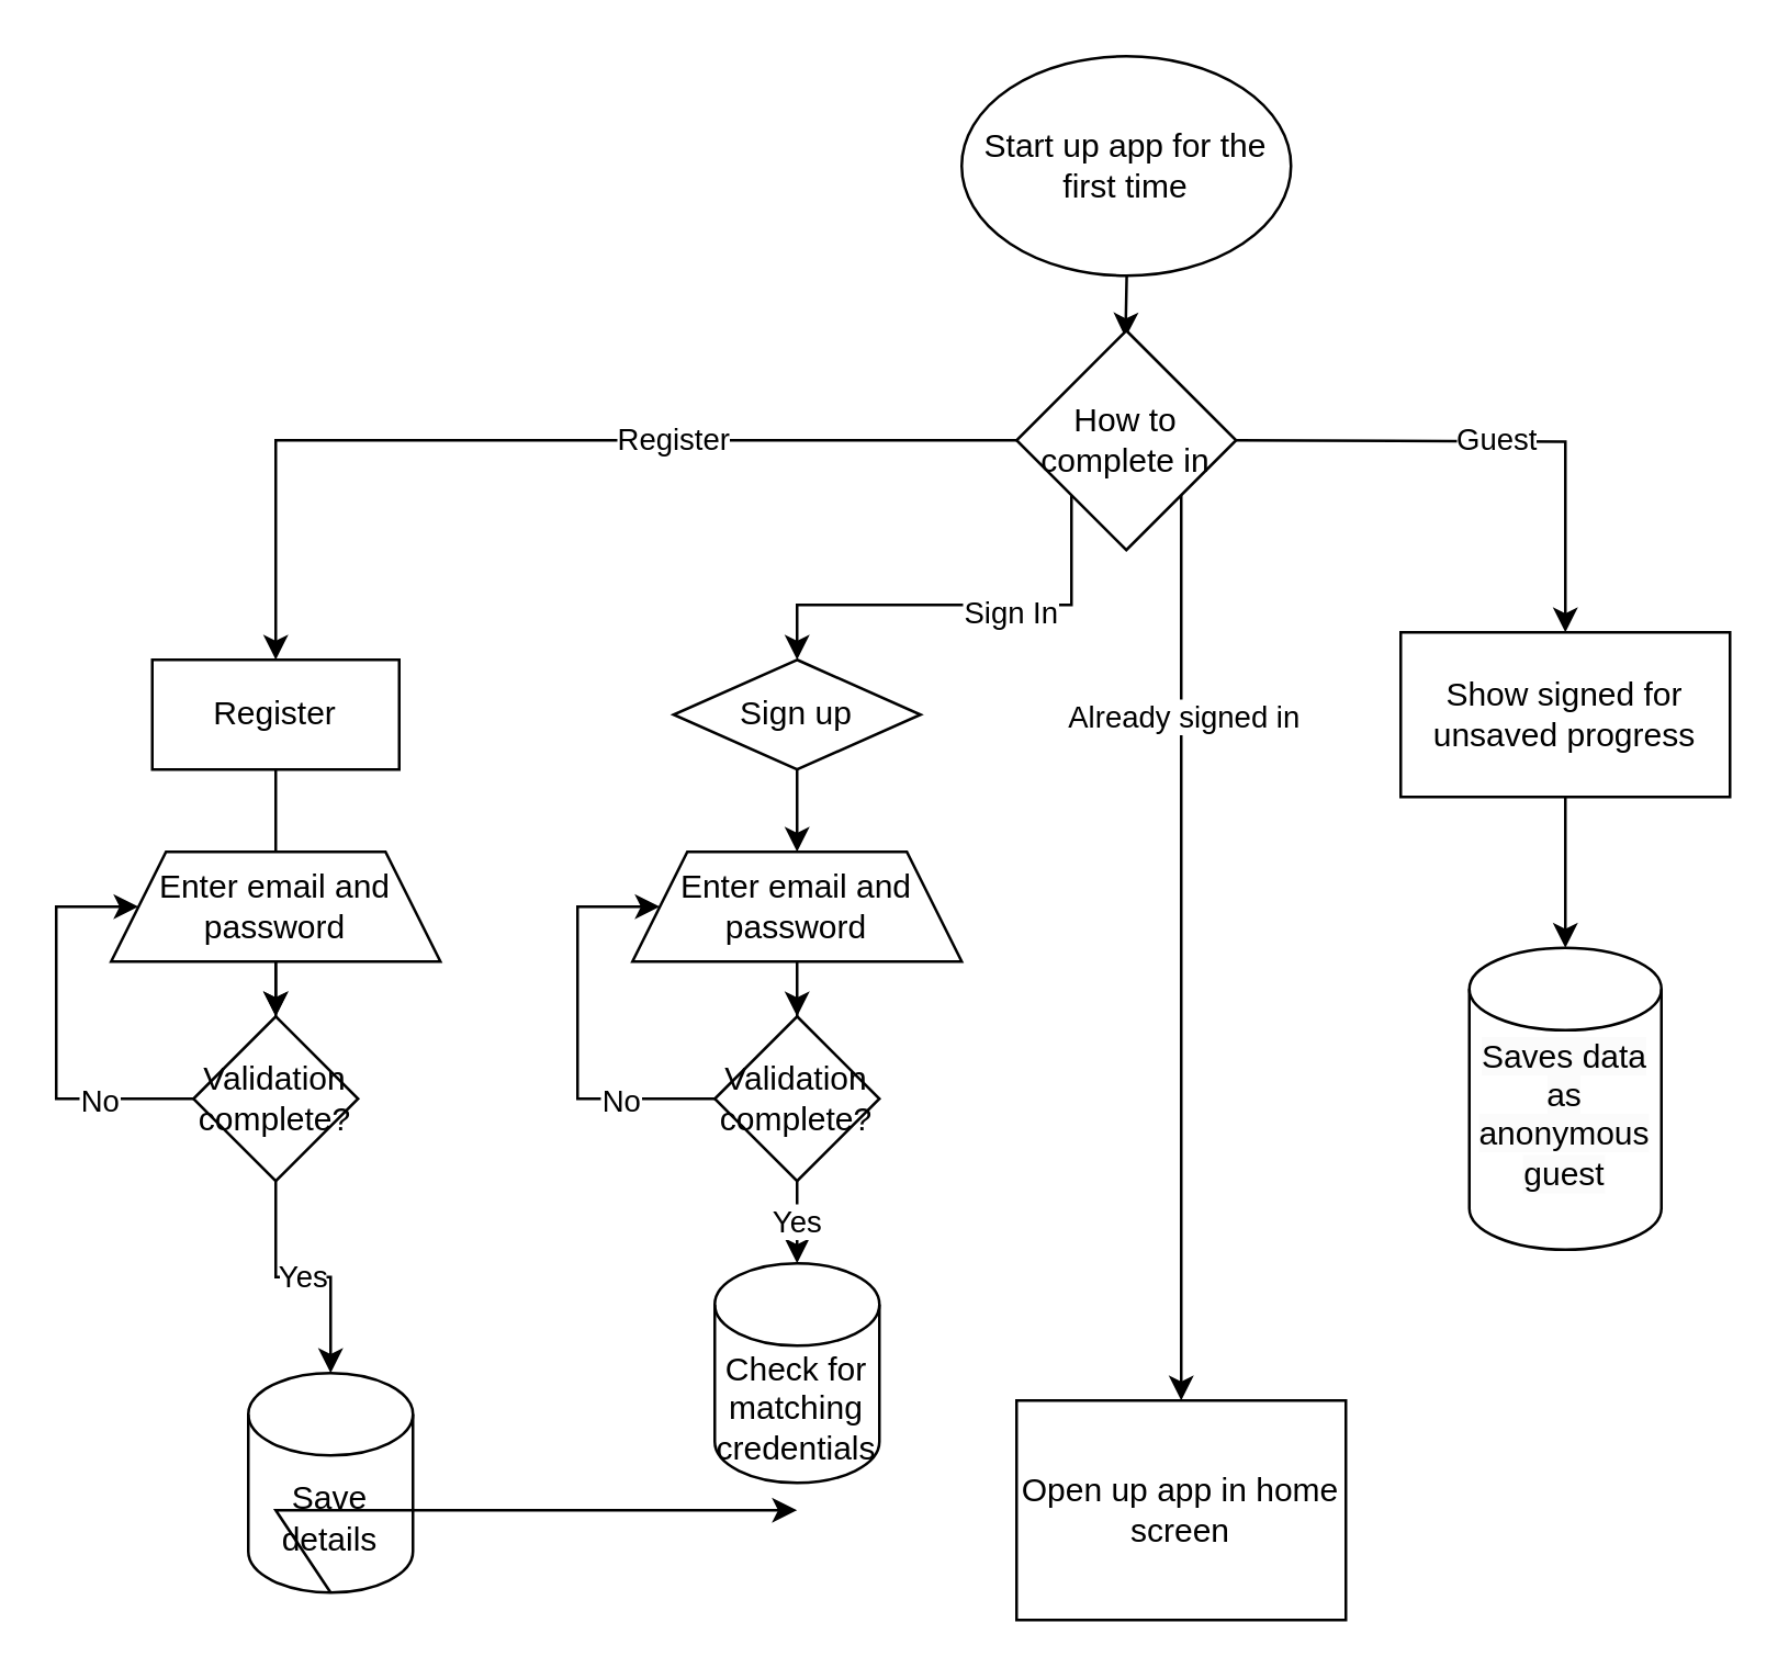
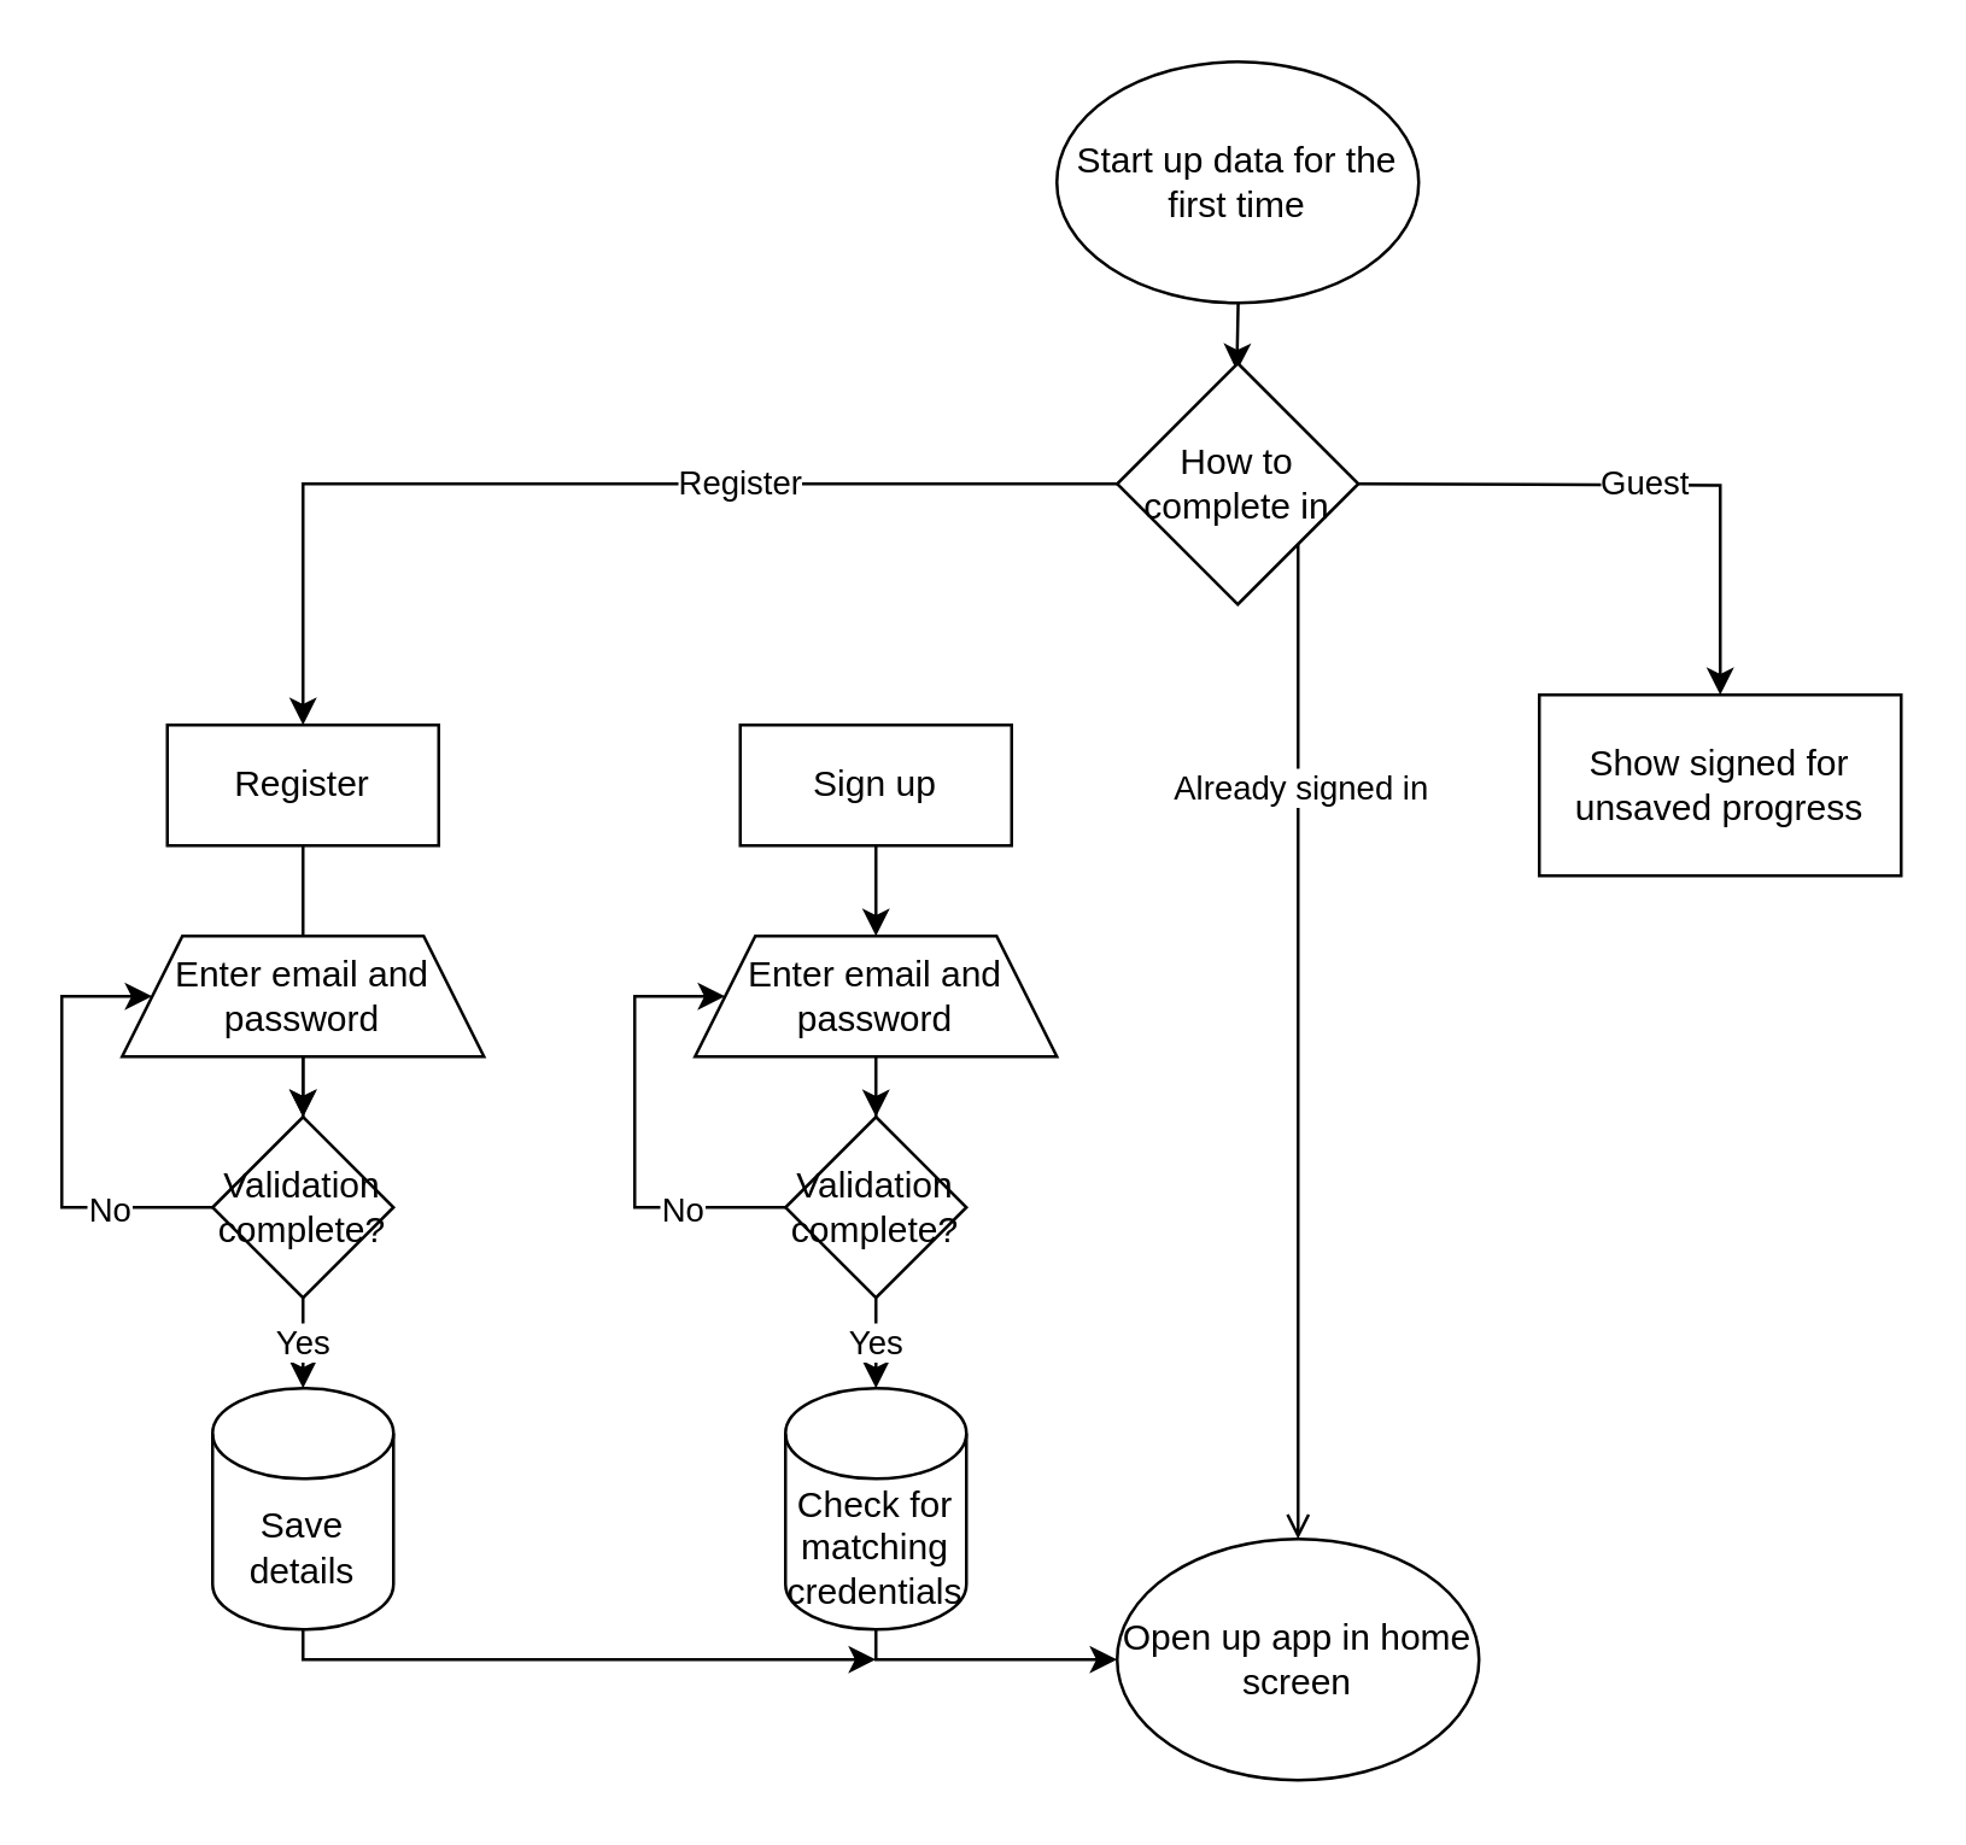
  <mxCell id="0" />
  <mxCell id="1" parent="0" />
  <mxCell id="2" value="" style="edgeStyle=orthogonalEdgeStyle;rounded=0;orthogonalLoop=1;jettySize=auto;html=1;entryX=0.496;entryY=0.157;entryDx=0;entryDy=0;entryPerimeter=0;" parent="1" edge="1"><mxGeometry relative="1" as="geometry"><mxPoint x="409.68" y="122.56" as="targetPoint" /><mxPoint x="410" y="40" as="sourcePoint" /></mxGeometry></mxCell>
- <mxCell id="3" value="Start up app for the first time" style="ellipse;whiteSpace=wrap;html=1;" parent="1" vertex="1"><mxGeometry x="350" y="20" width="120" height="80" as="geometry" /></mxCell>
+ <mxCell id="3" value="Start up data for the first time" style="ellipse;whiteSpace=wrap;html=1;" parent="1" vertex="1"><mxGeometry x="350" y="20" width="120" height="80" as="geometry" /></mxCell>
  <mxCell id="4" value="Guest" style="edgeStyle=orthogonalEdgeStyle;rounded=0;orthogonalLoop=1;jettySize=auto;html=1;" parent="1" target="6" edge="1"><mxGeometry relative="1" as="geometry"><mxPoint x="450" y="160" as="sourcePoint" /></mxGeometry></mxCell>
- <mxCell id="5" value="" style="edgeStyle=orthogonalEdgeStyle;rounded=0;orthogonalLoop=1;jettySize=auto;html=1;entryX=0.5;entryY=0;entryDx=0;entryDy=0;entryPerimeter=0;" parent="1" source="6" target="8" edge="1"><mxGeometry relative="1" as="geometry"><mxPoint x="520" y="340" as="targetPoint" /></mxGeometry></mxCell>
  <mxCell id="6" value="Show signed for unsaved progress" style="whiteSpace=wrap;html=1;" parent="1" vertex="1"><mxGeometry x="510" y="230" width="120" height="60" as="geometry" /></mxCell>
- <mxCell id="7" value="Open up app in home screen" style="whiteSpace=wrap;html=1;rounded=0;" parent="1" vertex="1"><mxGeometry x="370" y="510" width="120" height="80" as="geometry" /></mxCell>
- <mxCell id="8" value="&#10;&lt;span style=&quot;color: rgb(0, 0, 0); font-family: Helvetica; font-size: 12px; font-style: normal; font-variant-ligatures: normal; font-variant-caps: normal; font-weight: 400; letter-spacing: normal; orphans: 2; text-align: center; text-indent: 0px; text-transform: none; widows: 2; word-spacing: 0px; -webkit-text-stroke-width: 0px; background-color: rgb(251, 251, 251); text-decoration-thickness: initial; text-decoration-style: initial; text-decoration-color: initial; float: none; display: inline !important;&quot;&gt;Saves data as anonymous guest&lt;/span&gt;&#10;&#10;" style="shape=cylinder3;whiteSpace=wrap;html=1;boundedLbl=1;backgroundOutline=1;size=15;" vertex="1" parent="1"><mxGeometry x="535" y="345" width="70" height="110" as="geometry" /></mxCell>
+ <mxCell id="7" value="Open up app in home screen" style="ellipse;whiteSpace=wrap;html=1;" parent="1" vertex="1"><mxGeometry x="370" y="510" width="120" height="80" as="geometry" /></mxCell>
  <mxCell id="9" value="Enter email and password" style="shape=trapezoid;perimeter=trapezoidPerimeter;whiteSpace=wrap;html=1;fixedSize=1;" vertex="1" parent="1"><mxGeometry x="230" y="310" width="120" height="40" as="geometry" /></mxCell>
+ <mxCell id="10" value="" style="endArrow=classic;html=1;rounded=0;exitX=0.5;exitY=1;exitDx=0;exitDy=0;entryX=0;entryY=0.5;entryDx=0;entryDy=0;exitPerimeter=0;" edge="1" parent="1" source="23" target="7"><mxGeometry width="50" height="50" relative="1" as="geometry"><mxPoint x="290" y="490" as="sourcePoint" /><mxPoint x="490" y="270" as="targetPoint" /><Array as="points"><mxPoint x="290" y="550" /></Array></mxGeometry></mxCell>
  <mxCell id="11" value="" style="edgeStyle=orthogonalEdgeStyle;rounded=0;orthogonalLoop=1;jettySize=auto;html=1;entryX=0.5;entryY=0;entryDx=0;entryDy=0;" edge="1" parent="1" source="12" target="9"><mxGeometry relative="1" as="geometry" /></mxCell>
- <mxCell id="12" value="Sign up" style="rhombus;whiteSpace=wrap;html=1;" vertex="1" parent="1"><mxGeometry x="245" y="240" width="90" height="40" as="geometry" /></mxCell>
+ <mxCell id="12" value="Sign up" style="rounded=0;whiteSpace=wrap;html=1;" vertex="1" parent="1"><mxGeometry x="245" y="240" width="90" height="40" as="geometry" /></mxCell>
  <mxCell id="13" value="" style="edgeStyle=orthogonalEdgeStyle;rounded=0;orthogonalLoop=1;jettySize=auto;html=1;" edge="1" parent="1" source="9" target="15"><mxGeometry relative="1" as="geometry"><mxPoint x="290" y="350" as="sourcePoint" /><mxPoint x="290" y="450" as="targetPoint" /></mxGeometry></mxCell>
  <mxCell id="14" value="Yes" style="edgeStyle=orthogonalEdgeStyle;rounded=0;orthogonalLoop=1;jettySize=auto;html=1;" edge="1" parent="1" source="15" target="23"><mxGeometry relative="1" as="geometry" /></mxCell>
  <mxCell id="15" value="Validation complete?" style="rhombus;whiteSpace=wrap;html=1;" vertex="1" parent="1"><mxGeometry x="260" y="370" width="60" height="60" as="geometry" /></mxCell>
  <mxCell id="16" value="" style="endArrow=classic;html=1;rounded=0;exitX=0;exitY=0.5;exitDx=0;exitDy=0;entryX=0;entryY=0.5;entryDx=0;entryDy=0;" edge="1" parent="1" source="15" target="9"><mxGeometry width="50" height="50" relative="1" as="geometry"><mxPoint x="380" y="380" as="sourcePoint" /><mxPoint x="430" y="330" as="targetPoint" /><Array as="points"><mxPoint x="210" y="400" /><mxPoint x="210" y="330" /></Array></mxGeometry></mxCell>
  <mxCell id="17" value="No" style="edgeLabel;html=1;align=center;verticalAlign=middle;resizable=0;points=[];" vertex="1" connectable="0" parent="16"><mxGeometry x="-0.527" relative="1" as="geometry"><mxPoint as="offset" /></mxGeometry></mxCell>
  <mxCell id="18" value="How to &lt;br&gt;complete in" style="rhombus;whiteSpace=wrap;html=1;" vertex="1" parent="1"><mxGeometry x="370" y="120" width="80" height="80" as="geometry" /></mxCell>
- <mxCell id="19" value="" style="endArrow=classic;html=1;rounded=0;entryX=0.5;entryY=0;entryDx=0;entryDy=0;exitX=0;exitY=1;exitDx=0;exitDy=0;" edge="1" parent="1" source="18" target="12"><mxGeometry width="50" height="50" relative="1" as="geometry"><mxPoint x="380" y="260" as="sourcePoint" /><mxPoint x="430" y="210" as="targetPoint" /><Array as="points"><mxPoint x="390" y="220" /><mxPoint x="290" y="220" /></Array></mxGeometry></mxCell>
- <mxCell id="20" value="Sign In" style="edgeLabel;html=1;align=center;verticalAlign=middle;resizable=0;points=[];" vertex="1" connectable="0" parent="19"><mxGeometry x="-0.217" y="2" relative="1" as="geometry"><mxPoint as="offset" /></mxGeometry></mxCell>
  <mxCell id="21" value="" style="endArrow=classic;html=1;rounded=0;exitX=0;exitY=0.5;exitDx=0;exitDy=0;entryX=0.5;entryY=0;entryDx=0;entryDy=0;" edge="1" parent="1" source="18" target="25"><mxGeometry width="50" height="50" relative="1" as="geometry"><mxPoint x="380" y="260" as="sourcePoint" /><mxPoint x="190" y="160" as="targetPoint" /><Array as="points"><mxPoint x="100" y="160" /></Array></mxGeometry></mxCell>
  <mxCell id="22" value="Register" style="edgeLabel;html=1;align=center;verticalAlign=middle;resizable=0;points=[];" vertex="1" connectable="0" parent="21"><mxGeometry x="-0.279" y="-1" relative="1" as="geometry"><mxPoint as="offset" /></mxGeometry></mxCell>
  <mxCell id="23" value="Check for matching credentials" style="shape=cylinder3;whiteSpace=wrap;html=1;boundedLbl=1;backgroundOutline=1;size=15;" vertex="1" parent="1"><mxGeometry x="260" y="460" width="60" height="80" as="geometry" /></mxCell>
  <mxCell id="24" value="" style="edgeStyle=orthogonalEdgeStyle;rounded=0;orthogonalLoop=1;jettySize=auto;html=1;" edge="1" parent="1" source="25" target="29"><mxGeometry relative="1" as="geometry" /></mxCell>
  <mxCell id="25" value="Register" style="rounded=0;whiteSpace=wrap;html=1;" vertex="1" parent="1"><mxGeometry x="55" y="240" width="90" height="40" as="geometry" /></mxCell>
  <mxCell id="26" value="Enter email and password" style="shape=trapezoid;perimeter=trapezoidPerimeter;whiteSpace=wrap;html=1;fixedSize=1;" vertex="1" parent="1"><mxGeometry x="40" y="310" width="120" height="40" as="geometry" /></mxCell>
  <mxCell id="27" value="" style="edgeStyle=orthogonalEdgeStyle;rounded=0;orthogonalLoop=1;jettySize=auto;html=1;" edge="1" source="26" target="29" parent="1"><mxGeometry relative="1" as="geometry"><mxPoint x="100" y="350" as="sourcePoint" /><mxPoint x="100" y="450" as="targetPoint" /></mxGeometry></mxCell>
  <mxCell id="28" value="Yes" style="edgeStyle=orthogonalEdgeStyle;rounded=0;orthogonalLoop=1;jettySize=auto;html=1;" edge="1" parent="1" source="29" target="32"><mxGeometry relative="1" as="geometry" /></mxCell>
  <mxCell id="29" value="Validation complete?" style="rhombus;whiteSpace=wrap;html=1;" vertex="1" parent="1"><mxGeometry x="70" y="370" width="60" height="60" as="geometry" /></mxCell>
  <mxCell id="30" value="" style="endArrow=classic;html=1;rounded=0;exitX=0;exitY=0.5;exitDx=0;exitDy=0;entryX=0;entryY=0.5;entryDx=0;entryDy=0;" edge="1" source="29" target="26" parent="1"><mxGeometry width="50" height="50" relative="1" as="geometry"><mxPoint x="190" y="380" as="sourcePoint" /><mxPoint x="240" y="330" as="targetPoint" /><Array as="points"><mxPoint x="20" y="400" /><mxPoint x="20" y="330" /></Array></mxGeometry></mxCell>
  <mxCell id="31" value="No" style="edgeLabel;html=1;align=center;verticalAlign=middle;resizable=0;points=[];" vertex="1" connectable="0" parent="30"><mxGeometry x="-0.527" relative="1" as="geometry"><mxPoint as="offset" /></mxGeometry></mxCell>
- <mxCell id="32" value="Save details" style="shape=cylinder3;whiteSpace=wrap;html=1;boundedLbl=1;backgroundOutline=1;size=15;" vertex="1" parent="1"><mxGeometry x="90" y="500" width="60" height="80" as="geometry" /></mxCell>
+ <mxCell id="32" value="Save details" style="shape=cylinder3;whiteSpace=wrap;html=1;boundedLbl=1;backgroundOutline=1;size=15;" vertex="1" parent="1"><mxGeometry x="70" y="460" width="60" height="80" as="geometry" /></mxCell>
  <mxCell id="33" value="" style="endArrow=classic;html=1;rounded=0;exitX=0.5;exitY=1;exitDx=0;exitDy=0;exitPerimeter=0;" edge="1" parent="1" source="32"><mxGeometry width="50" height="50" relative="1" as="geometry"><mxPoint x="200" y="570" as="sourcePoint" /><mxPoint x="290" y="550" as="targetPoint" /><Array as="points"><mxPoint x="100" y="550" /></Array></mxGeometry></mxCell>
- <mxCell id="34" value="" style="endArrow=classic;html=1;rounded=0;exitX=1;exitY=1;exitDx=0;exitDy=0;entryX=0.5;entryY=0;entryDx=0;entryDy=0;" edge="1" parent="1" source="18" target="7"><mxGeometry width="50" height="50" relative="1" as="geometry"><mxPoint x="460" y="330" as="sourcePoint" /><mxPoint x="510" y="280" as="targetPoint" /></mxGeometry></mxCell>
+ <mxCell id="34" value="" style="endArrow=open;html=1;rounded=0;exitX=1;exitY=1;exitDx=0;exitDy=0;entryX=0.5;entryY=0;entryDx=0;entryDy=0;" edge="1" parent="1" source="18" target="7"><mxGeometry width="50" height="50" relative="1" as="geometry"><mxPoint x="460" y="330" as="sourcePoint" /><mxPoint x="510" y="280" as="targetPoint" /></mxGeometry></mxCell>
  <mxCell id="35" value="Already signed in" style="edgeLabel;html=1;align=center;verticalAlign=middle;resizable=0;points=[];" vertex="1" connectable="0" parent="34"><mxGeometry x="-0.705" relative="1" as="geometry"><mxPoint y="31" as="offset" /></mxGeometry></mxCell>
